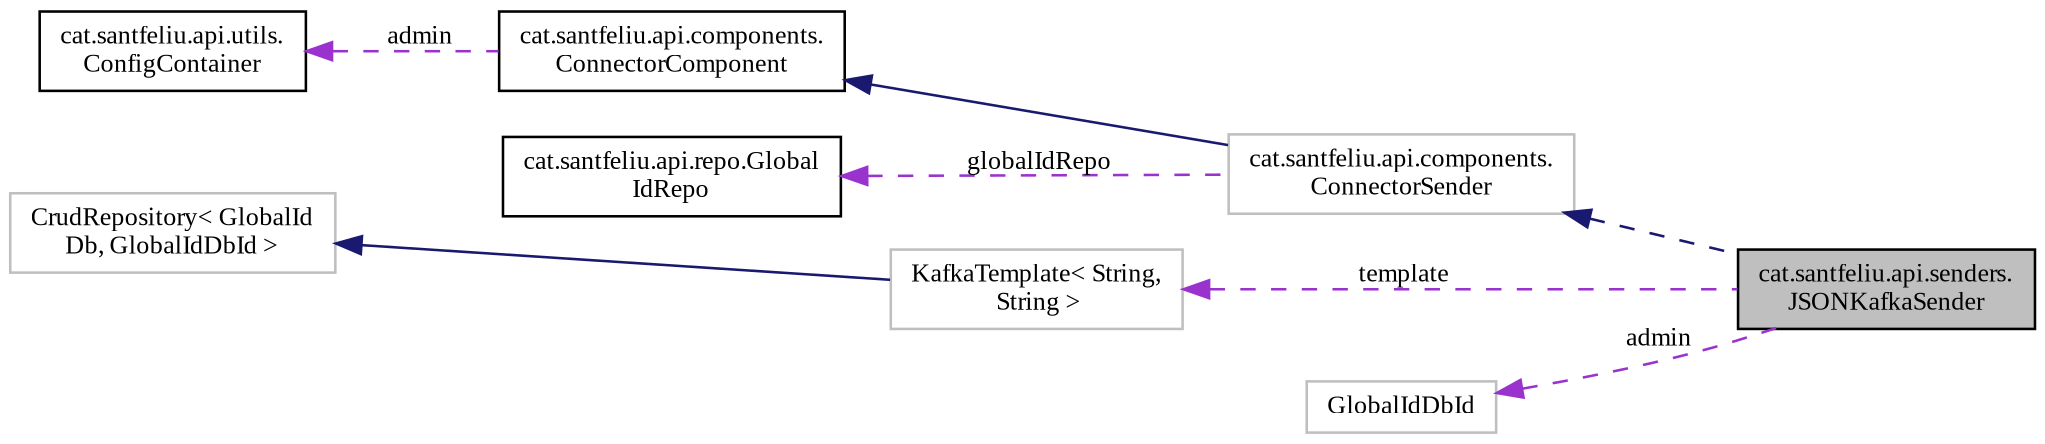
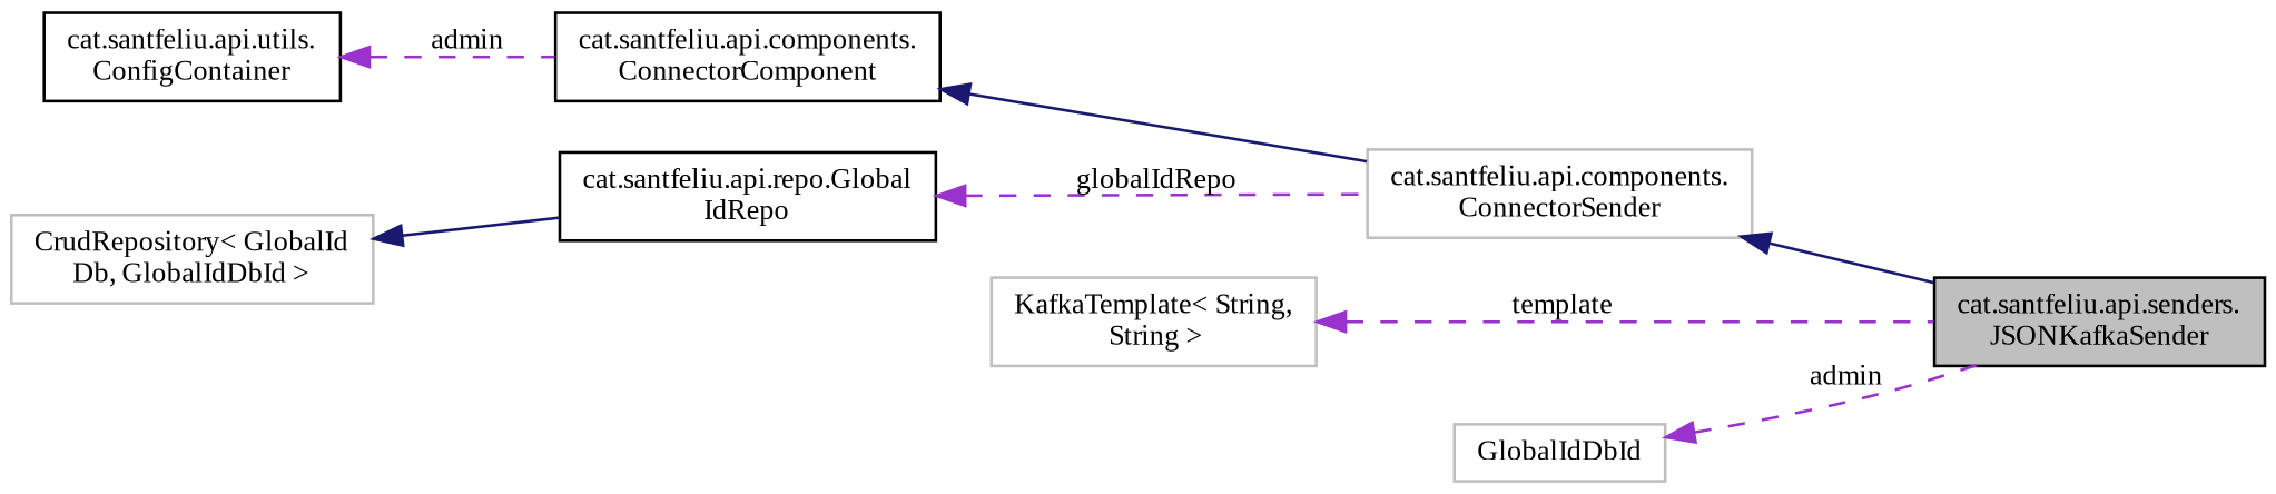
  digraph {
    fontname="Liberation Serif"
    rankdir=LR
    node [color=black fillcolor=white fontname="Liberation Serif" fontsize=10 shape=record style=filled]
    edge [color=darkorchid3 dir=back fontname="Liberation Serif" fontsize=10 labelfontname=Helvetica labelfontsize=10 style=dashed]
    n1 [fillcolor=grey75 fontcolor=black height=0.2 label="cat.santfeliu.api.senders.\lJSONKafkaSender" width=0.4]
    n2 [color=grey75 height=0.2 label="cat.santfeliu.api.components.\lConnectorSender" width=0.4]
    n3 [height=0.2 label="cat.santfeliu.api.components.\lConnectorComponent" width=0.4]
    n4 [height=0.2 label="cat.santfeliu.api.utils.\lConfigContainer" width=0.4]
    n5 [height=0.2 label="cat.santfeliu.api.repo.Global\lIdRepo" width=0.4]
    n6 [color=grey75 height=0.2 label="CrudRepository\< GlobalId\lDb, GlobalIdDbId \>" width=0.4]
    n7 [color=grey75 height=0.2 label="KafkaTemplate\< String,\l String \>" width=0.4]
    n8 [color=grey75 height=0.2 label=GlobalIdDbId width=0.4]
-   n2 -> n1 [color=midnightblue]
+   n2 -> n1 [color=midnightblue style=solid]
    n3 -> n2 [color=midnightblue style=solid]
    n4 -> n3 [label=" admin"]
    n5 -> n2 [label=" globalIdRepo"]
-   n6 -> n7 [color=midnightblue style=solid]
+   n6 -> n5 [color=midnightblue style=solid]
    n7 -> n1 [label=" template"]
    n8 -> n1 [label=" admin"]
  }
